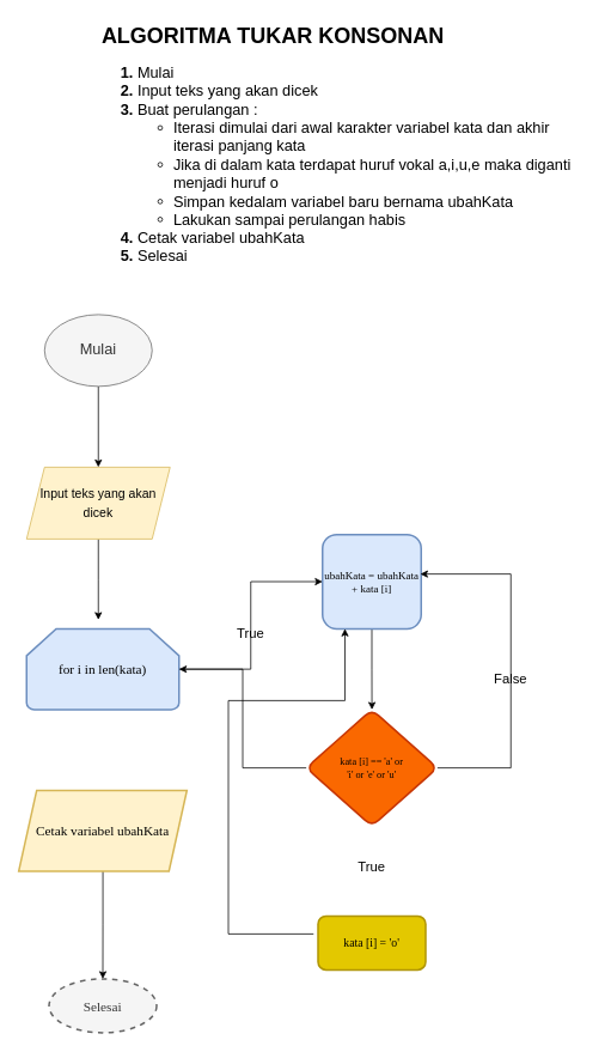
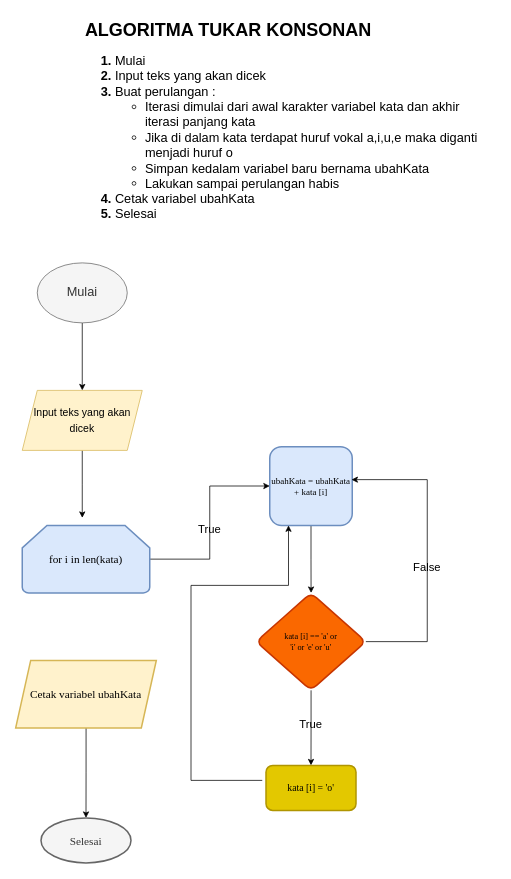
  <mxCell id="0" />
  <mxCell id="1" parent="0" />
  <mxCell id="2" value="&lt;h1&gt;&lt;span style=&quot;background-color: initial;&quot;&gt;ALGORITMA TUKAR KONSONAN&lt;/span&gt;&lt;/h1&gt;&lt;h1 style=&quot;font-size: 17px;&quot;&gt;&lt;ol&gt;&lt;li&gt;&lt;span style=&quot;font-weight: normal;&quot;&gt;Mulai&lt;/span&gt;&lt;/li&gt;&lt;li&gt;&lt;span style=&quot;font-weight: normal;&quot;&gt;Input teks yang akan dicek&lt;/span&gt;&lt;/li&gt;&lt;li&gt;&lt;span style=&quot;font-weight: normal;&quot;&gt;Buat perulangan :&lt;/span&gt;&lt;/li&gt;&lt;ul&gt;&lt;li&gt;&lt;span style=&quot;font-weight: normal;&quot;&gt;Iterasi dimulai dari awal karakter variabel kata dan akhir iterasi panjang kata&lt;/span&gt;&lt;/li&gt;&lt;li&gt;&lt;span style=&quot;font-weight: normal;&quot;&gt;Jika di dalam kata terdapat huruf vokal a,i,u,e maka diganti menjadi huruf o&lt;/span&gt;&lt;/li&gt;&lt;li&gt;&lt;span style=&quot;font-weight: normal;&quot;&gt;Simpan kedalam variabel baru bernama ubahKata&lt;/span&gt;&lt;/li&gt;&lt;li&gt;&lt;span style=&quot;font-weight: normal;&quot;&gt;Lakukan sampai perulangan habis&lt;/span&gt;&lt;/li&gt;&lt;/ul&gt;&lt;li&gt;&lt;span style=&quot;font-weight: normal;&quot;&gt;Cetak variabel ubahKata&lt;/span&gt;&lt;/li&gt;&lt;li&gt;&lt;span style=&quot;font-weight: normal;&quot;&gt;Selesai&lt;/span&gt;&lt;/li&gt;&lt;/ol&gt;&lt;/h1&gt;" style="text;html=1;strokeColor=none;fillColor=none;spacing=5;spacingTop=-20;whiteSpace=wrap;overflow=hidden;rounded=0;" vertex="1" parent="1"><mxGeometry x="108" y="20" width="551" height="330" as="geometry" /></mxCell>
  <mxCell id="3" value="" style="edgeStyle=orthogonalEdgeStyle;rounded=0;orthogonalLoop=1;jettySize=auto;html=1;fontSize=17;" edge="1" parent="1" source="4" target="6"><mxGeometry relative="1" as="geometry" /></mxCell>
  <mxCell id="4" value="Mulai" style="ellipse;whiteSpace=wrap;html=1;fontSize=17;fillColor=#f5f5f5;fontColor=#333333;strokeColor=#666666;" vertex="1" parent="1"><mxGeometry x="49" y="350" width="120" height="80" as="geometry" /></mxCell>
  <mxCell id="5" value="" style="edgeStyle=orthogonalEdgeStyle;rounded=0;orthogonalLoop=1;jettySize=auto;html=1;fontSize=14;" edge="1" parent="1" source="6"><mxGeometry relative="1" as="geometry"><mxPoint x="109" y="690" as="targetPoint" /></mxGeometry></mxCell>
  <mxCell id="6" value="&lt;font style=&quot;font-size: 14px;&quot;&gt;Input teks yang akan dicek&lt;/font&gt;" style="shape=parallelogram;perimeter=parallelogramPerimeter;whiteSpace=wrap;html=1;fixedSize=1;fontSize=17;fillColor=#fff2cc;strokeColor=#d6b656;" vertex="1" parent="1"><mxGeometry x="29" y="520" width="160" height="80" as="geometry" /></mxCell>
  <mxCell id="7" value="" style="edgeStyle=orthogonalEdgeStyle;rounded=0;orthogonalLoop=1;jettySize=auto;html=1;fontSize=15;" edge="1" parent="1" source="8" target="13"><mxGeometry relative="1" as="geometry" /></mxCell>
  <mxCell id="8" value="&lt;font style=&quot;font-size: 15px;&quot;&gt;for i in len(kata)&lt;/font&gt;" style="strokeWidth=2;html=1;shape=mxgraph.flowchart.loop_limit;whiteSpace=wrap;fontFamily=Lucida Console;fillColor=#dae8fc;strokeColor=#6c8ebf;" vertex="1" parent="1"><mxGeometry x="29" y="700" width="170" height="90" as="geometry" /></mxCell>
  <mxCell id="9" value="" style="edgeStyle=orthogonalEdgeStyle;rounded=0;orthogonalLoop=1;jettySize=auto;html=1;fontSize=15;" edge="1" parent="1" source="10" target="11"><mxGeometry relative="1" as="geometry" /></mxCell>
  <mxCell id="10" value="&lt;font style=&quot;font-size: 15px;&quot;&gt;Cetak variabel ubahKata&lt;/font&gt;" style="shape=parallelogram;perimeter=parallelogramPerimeter;whiteSpace=wrap;html=1;fixedSize=1;fontFamily=Lucida Console;fillColor=#fff2cc;strokeColor=#d6b656;strokeWidth=2;" vertex="1" parent="1"><mxGeometry x="20.25" y="880" width="187.5" height="90" as="geometry" /></mxCell>
- <mxCell id="11" value="&lt;font style=&quot;font-size: 15px;&quot;&gt;Selesai&lt;/font&gt;" style="ellipse;whiteSpace=wrap;html=1;fontFamily=Lucida Console;fillColor=#f5f5f5;strokeColor=#666666;strokeWidth=2;fontColor=#333333;dashed=1;" vertex="1" parent="1"><mxGeometry x="54" y="1090" width="120" height="60" as="geometry" /></mxCell>
+ <mxCell id="11" value="&lt;font style=&quot;font-size: 15px;&quot;&gt;Selesai&lt;/font&gt;" style="ellipse;whiteSpace=wrap;html=1;fontFamily=Lucida Console;fillColor=#f5f5f5;strokeColor=#666666;strokeWidth=2;fontColor=#333333;" vertex="1" parent="1"><mxGeometry x="54" y="1090" width="120" height="60" as="geometry" /></mxCell>
  <mxCell id="12" value="" style="edgeStyle=orthogonalEdgeStyle;rounded=0;orthogonalLoop=1;jettySize=auto;html=1;fontSize=15;" edge="1" parent="1" source="13" target="18"><mxGeometry relative="1" as="geometry" /></mxCell>
  <mxCell id="13" value="ubahKata = ubahKata + kata [i]" style="rounded=1;whiteSpace=wrap;html=1;fontFamily=Lucida Console;fillColor=#dae8fc;strokeColor=#6c8ebf;strokeWidth=2;" vertex="1" parent="1"><mxGeometry x="359" y="595" width="110" height="105" as="geometry" /></mxCell>
  <mxCell id="14" value="True" style="text;html=1;strokeColor=none;fillColor=none;align=center;verticalAlign=middle;whiteSpace=wrap;rounded=0;fontSize=15;" vertex="1" parent="1"><mxGeometry x="249" y="690" width="60" height="30" as="geometry" /></mxCell>
  <mxCell id="15" value="False" style="text;html=1;strokeColor=none;fillColor=none;align=center;verticalAlign=middle;whiteSpace=wrap;rounded=0;fontSize=15;" vertex="1" parent="1"><mxGeometry x="539" y="740" width="60" height="30" as="geometry" /></mxCell>
- <mxCell id="16" value="" style="edgeStyle=orthogonalEdgeStyle;rounded=0;orthogonalLoop=1;jettySize=auto;html=1;fontSize=15;" edge="1" parent="1" source="18" target="8"><mxGeometry relative="1" as="geometry" /></mxCell>
+ <mxCell id="16" value="" style="edgeStyle=orthogonalEdgeStyle;rounded=0;orthogonalLoop=1;jettySize=auto;html=1;fontSize=15;" edge="1" parent="1" source="18" target="20"><mxGeometry relative="1" as="geometry" /></mxCell>
  <mxCell id="17" style="edgeStyle=orthogonalEdgeStyle;rounded=0;orthogonalLoop=1;jettySize=auto;html=1;exitX=1;exitY=0.5;exitDx=0;exitDy=0;fontSize=13;entryX=0.991;entryY=0.419;entryDx=0;entryDy=0;entryPerimeter=0;" edge="1" parent="1" source="18" target="13"><mxGeometry relative="1" as="geometry"><mxPoint x="599" y="630" as="targetPoint" /><Array as="points"><mxPoint x="569" y="855" /><mxPoint x="569" y="639" /></Array></mxGeometry></mxCell>
  <mxCell id="18" value="&lt;font style=&quot;font-size: 11px;&quot;&gt;kata [i] == 'a' or&lt;br&gt;'i' or 'e' or 'u'&lt;/font&gt;" style="rhombus;whiteSpace=wrap;html=1;fontFamily=Lucida Console;fillColor=#fa6800;strokeColor=#C73500;rounded=1;strokeWidth=2;fontColor=#000000;" vertex="1" parent="1"><mxGeometry x="340.88" y="790" width="146.25" height="130" as="geometry" /></mxCell>
  <mxCell id="19" style="edgeStyle=orthogonalEdgeStyle;rounded=0;orthogonalLoop=1;jettySize=auto;html=1;fontSize=13;" edge="1" parent="1"><mxGeometry relative="1" as="geometry"><mxPoint x="349" y="1040" as="sourcePoint" /><mxPoint x="384" y="700" as="targetPoint" /><Array as="points"><mxPoint x="254" y="1040" /><mxPoint x="254" y="780" /><mxPoint x="384" y="780" /></Array></mxGeometry></mxCell>
  <mxCell id="20" value="&lt;font style=&quot;font-size: 13px;&quot;&gt;kata [i] = 'o'&lt;/font&gt;" style="whiteSpace=wrap;html=1;fontFamily=Lucida Console;fillColor=#e3c800;strokeColor=#B09500;fontColor=#000000;rounded=1;strokeWidth=2;" vertex="1" parent="1"><mxGeometry x="354.005" y="1020" width="120" height="60" as="geometry" /></mxCell>
  <mxCell id="21" value="True" style="text;html=1;strokeColor=none;fillColor=none;align=center;verticalAlign=middle;whiteSpace=wrap;rounded=0;fontSize=15;" vertex="1" parent="1"><mxGeometry x="384" y="950" width="60" height="30" as="geometry" /></mxCell>
